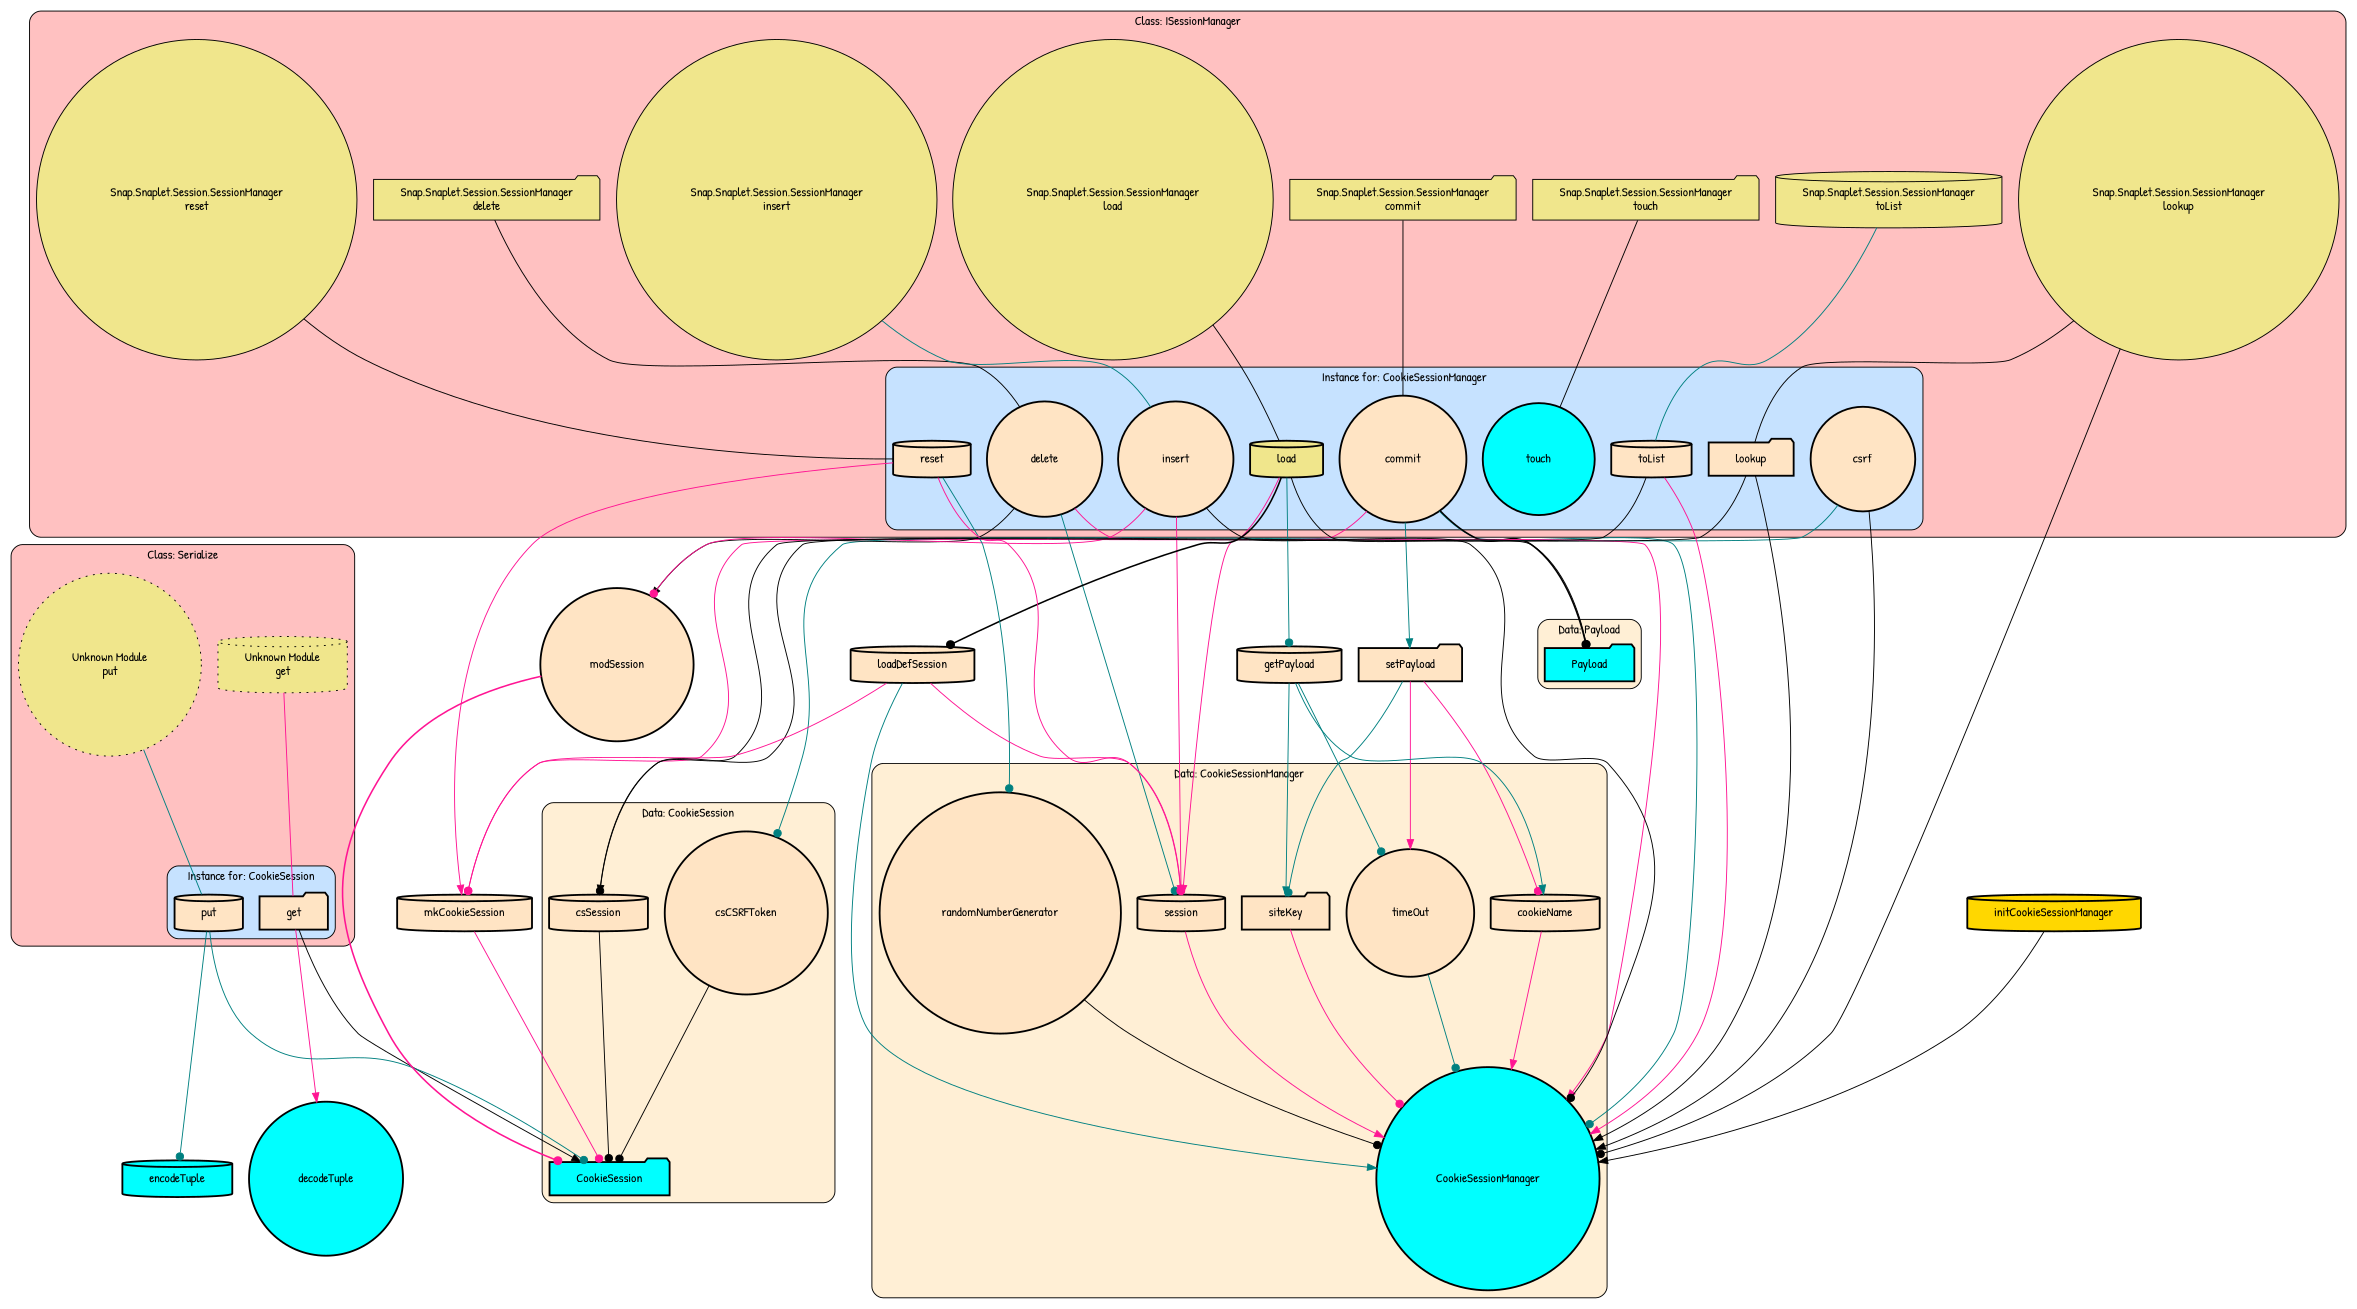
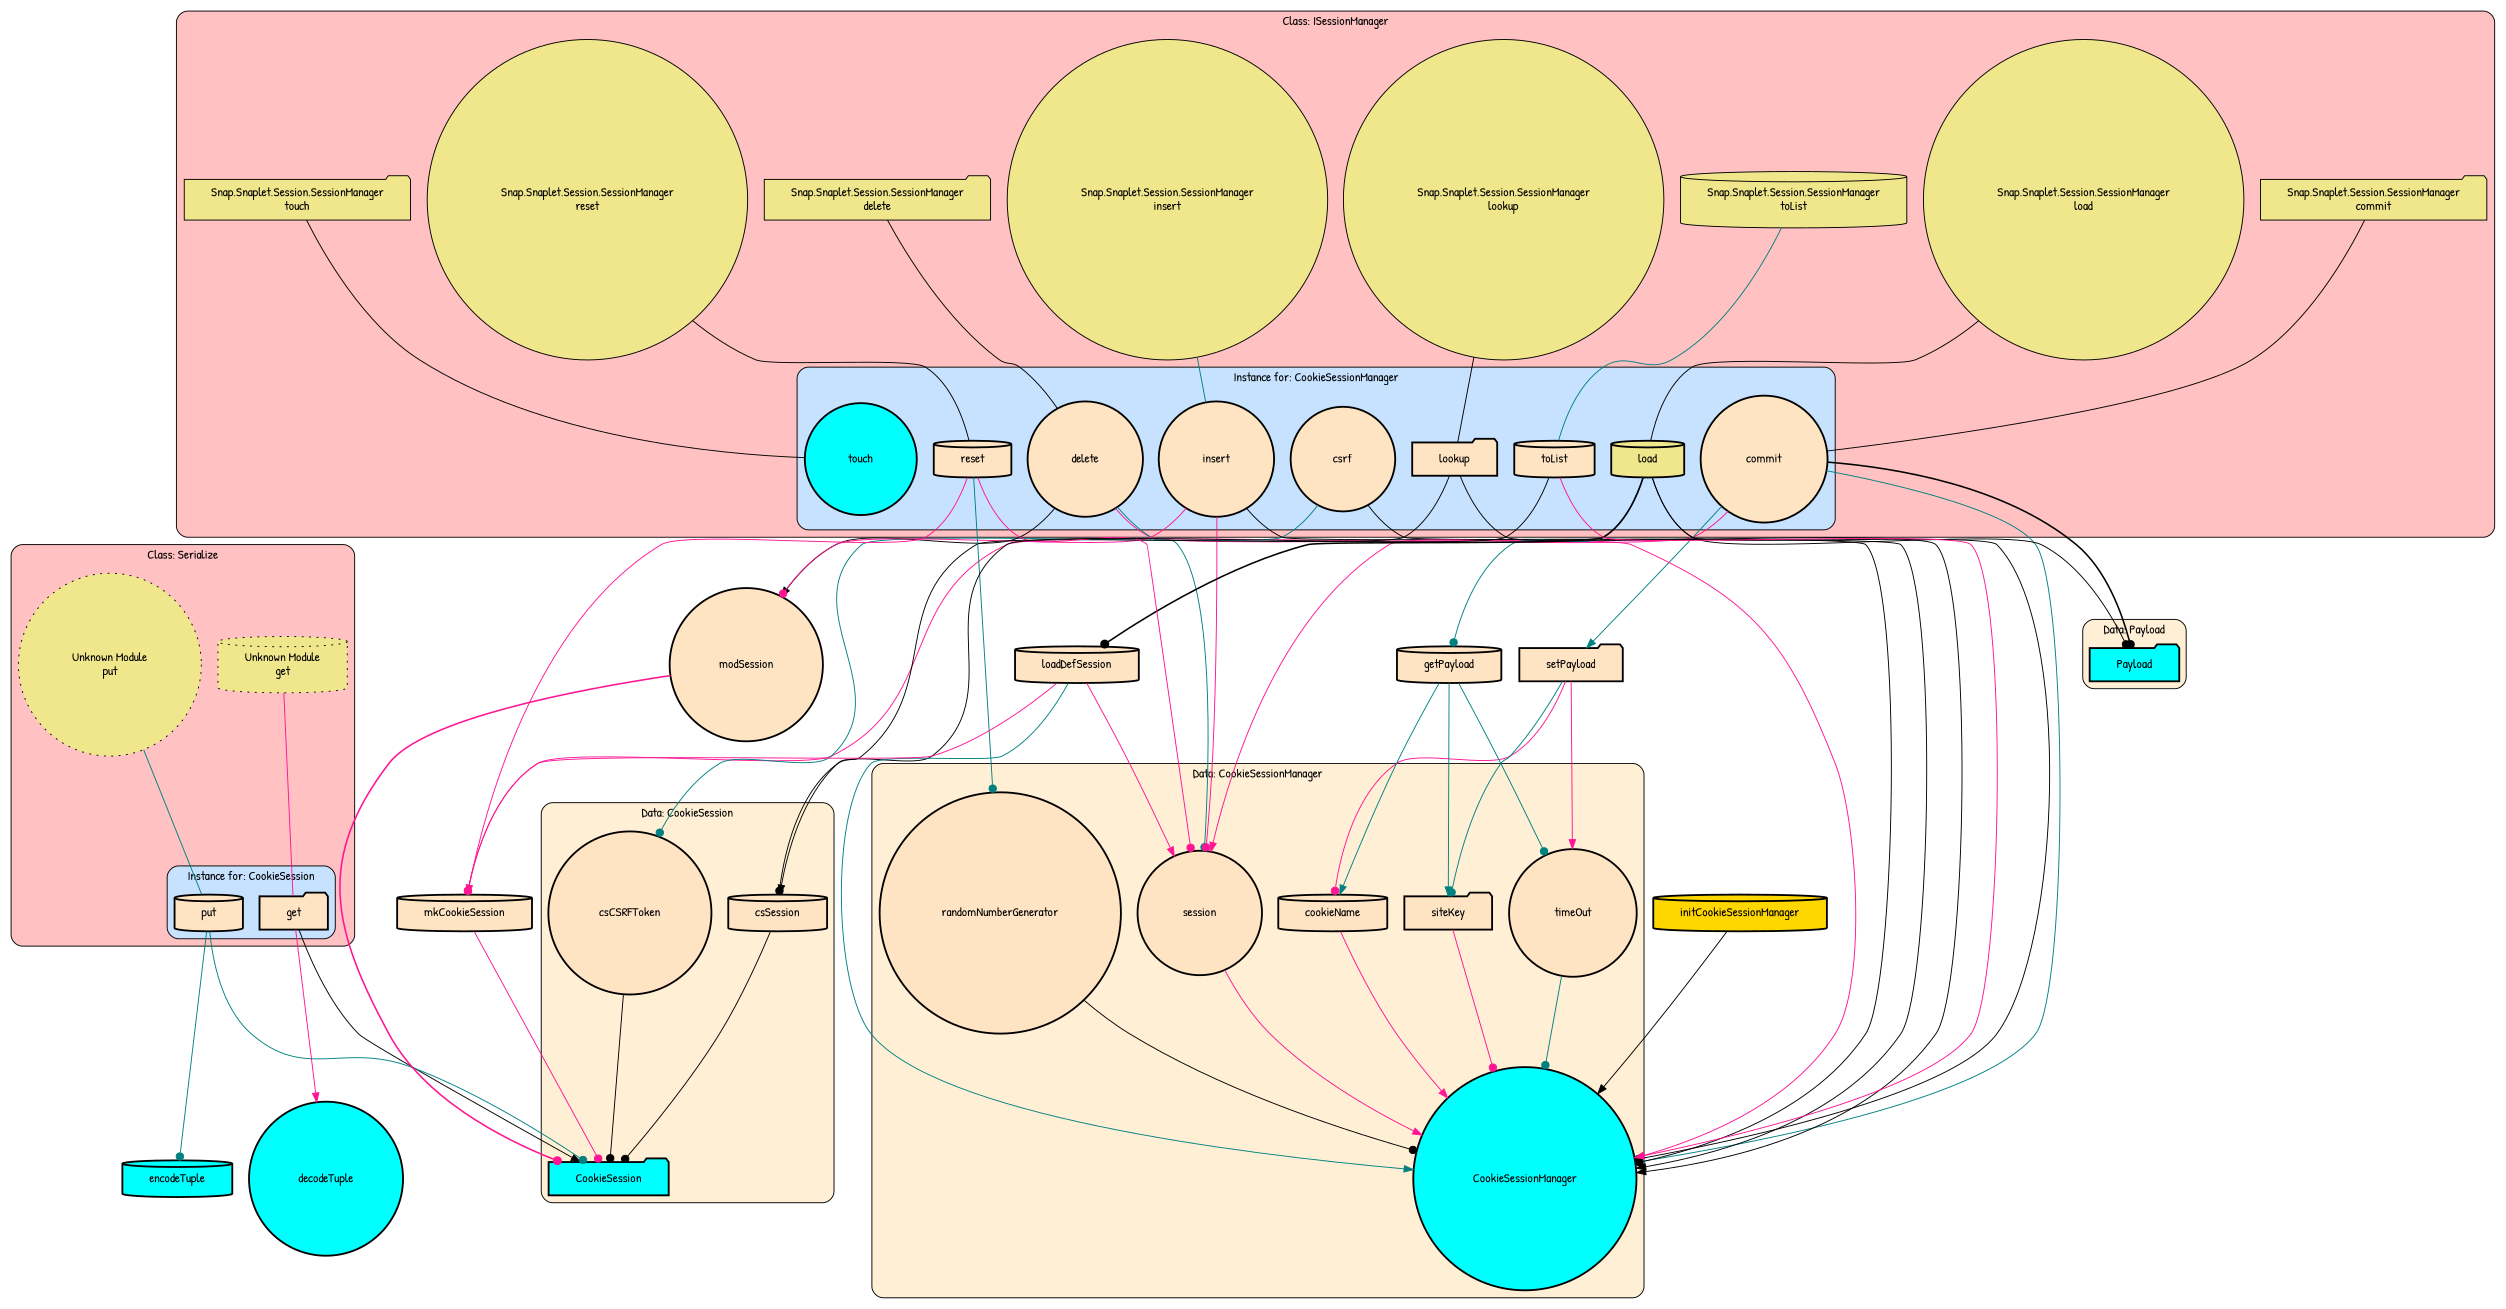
  digraph {
    fontname="Patrick Hand"
    node [fillcolor=bisque fontname="Patrick Hand" margin="0.4,0.1" shape=circle style="filled,bold"]
    edge [arrowhead=dot color=black fontname="Patrick Hand" penwidth=1]
    n1 [label=commit]
    n2 [label=csrf]
    n3 [label=delete]
    n4 [label=insert]
    n5 [fillcolor=khaki label=load shape=cylinder]
    n6 [label=lookup shape=folder]
    n7 [label=reset shape=cylinder]
    n8 [label=toList shape=cylinder]
    n9 [fillcolor=cyan label=touch]
    n10 [fillcolor=khaki label="Snap.Snaplet.Session.SessionManager\ncommit" shape=folder style="filled,solid"]
    n11 [fillcolor=khaki label="Snap.Snaplet.Session.SessionManager\ndelete" shape=folder style="filled,solid"]
    n12 [fillcolor=khaki label="Snap.Snaplet.Session.SessionManager\ninsert" style="filled,solid"]
    n13 [fillcolor=khaki label="Snap.Snaplet.Session.SessionManager\nload" style="filled,solid"]
    n14 [fillcolor=khaki label="Snap.Snaplet.Session.SessionManager\nlookup" style="filled,solid"]
    n15 [fillcolor=khaki label="Snap.Snaplet.Session.SessionManager\nreset" style="filled,solid"]
    n16 [fillcolor=khaki label="Snap.Snaplet.Session.SessionManager\ntoList" shape=cylinder style="filled,solid"]
    n17 [fillcolor=khaki label="Snap.Snaplet.Session.SessionManager\ntouch" shape=folder style="filled,solid"]
    n18 [label=get shape=folder]
    n19 [label=put shape=cylinder]
    n20 [fillcolor=khaki label="Unknown Module\nget" shape=cylinder style="filled,dotted"]
    n21 [fillcolor=khaki label="Unknown Module\nput" style="filled,dotted"]
    n22 [fillcolor=cyan label=CookieSession shape=folder]
    n23 [label=csCSRFToken]
    n24 [label=csSession shape=cylinder]
    n25 [fillcolor=cyan label=CookieSessionManager]
    n26 [label=cookieName shape=cylinder]
    n27 [label=randomNumberGenerator]
-   n28 [label=session shape=cylinder]
+   n28 [label=session]
    n29 [label=siteKey shape=folder]
    n30 [label=timeOut]
    n31 [fillcolor=cyan label=Payload shape=folder]
    n32 [label=mkCookieSession shape=cylinder]
    n33 [label=setPayload shape=folder]
    n34 [label=modSession]
    n35 [label=getPayload shape=cylinder]
    n36 [label=loadDefSession shape=cylinder]
    n37 [fillcolor=cyan label=decodeTuple]
    n38 [fillcolor=cyan label=encodeTuple shape=cylinder]
    n39 [fillcolor=gold label=initCookieSessionManager shape=cylinder]
    subgraph cluster_1 {
      fillcolor=rosybrown1
      label="Class: ISessionManager"
      style="filled,rounded"
      n10
      n11
      n12
      n13
      n14
      n15
      n16
      n17
      subgraph cluster_2 {
        fillcolor=slategray1
        label="Instance for: CookieSessionManager"
        style="filled,rounded"
        n1
        n2
        n3
        n4
        n5
        n6
        n7
        n8
        n9
      }
    }
    subgraph cluster_3 {
      fillcolor=rosybrown1
      label="Class: Serialize"
      style="filled,rounded"
      n20
      n21
      subgraph cluster_4 {
        fillcolor=slategray1
        label="Instance for: CookieSession"
        style="filled,rounded"
        n18
        n19
      }
    }
    subgraph cluster_5 {
      fillcolor=papayawhip
      label="Data: CookieSession"
      style="filled,rounded"
      n22
      n23
      n24
    }
    subgraph cluster_6 {
      fillcolor=papayawhip
      label="Data: CookieSessionManager"
      style="filled,rounded"
      n25
      n26
      n27
      n28
      n29
      n30
    }
    subgraph cluster_7 {
      fillcolor=papayawhip
      label="Data: Payload"
      style="filled,rounded"
      n31
    }
    n1 -> n25 [color=teal]
    n1 -> n31 [penwidth=1.6931471805599454]
    n1 -> n32 [color=deeppink]
    n1 -> n33 [arrowhead=normal color=teal]
    n2 -> n23 [color=teal]
    n2 -> n25 [arrowhead=normal]
    n3 -> n25 [arrowhead=normal color=deeppink]
    n3 -> n28 [color=teal]
    n3 -> n34 [arrowhead=normal]
    n4 -> n25
    n4 -> n28 [color=deeppink]
    n4 -> n34 [color=deeppink]
-   n14 -> n25
+   n5 -> n25
    n5 -> n28 [arrowhead=normal color=deeppink]
    n5 -> n31
    n5 -> n35 [color=teal]
    n5 -> n36 [penwidth=1.6931471805599454]
    n6 -> n24 [arrowhead=normal]
    n6 -> n25 [arrowhead=normal]
    n7 -> n27 [color=teal]
    n7 -> n28 [color=deeppink]
    n7 -> n32 [arrowhead=normal color=deeppink]
    n8 -> n24
    n8 -> n25 [arrowhead=normal color=deeppink]
    n10 -> n1 [dir=none arrowhead=""]
    n11 -> n3 [dir=none arrowhead=""]
    n12 -> n4 [color=teal dir=none arrowhead=""]
    n13 -> n5 [dir=none arrowhead=""]
    n14 -> n6 [dir=none arrowhead=""]
    n15 -> n7 [dir=none arrowhead=""]
    n16 -> n8 [color=teal dir=none arrowhead=""]
    n17 -> n9 [dir=none arrowhead=""]
    n18 -> n22 [arrowhead=normal]
    n18 -> n37 [arrowhead=normal color=deeppink]
    n19 -> n22 [color=teal]
    n19 -> n38 [color=teal]
    n20 -> n18 [color=deeppink dir=none arrowhead=""]
    n21 -> n19 [color=teal dir=none arrowhead=""]
    n23 -> n22 [arrowtail=odot]
    n24 -> n22 [arrowtail=odot]
    n26 -> n25 [arrowhead=normal arrowtail=odot color=deeppink]
    n27 -> n25 [arrowtail=odot]
    n28 -> n25 [arrowhead=normal arrowtail=odot color=deeppink]
    n29 -> n25 [arrowtail=odot color=deeppink]
    n30 -> n25 [arrowtail=odot color=teal]
    n32 -> n22 [color=deeppink]
    n33 -> n26 [color=deeppink]
    n33 -> n29 [color=teal]
    n33 -> n30 [arrowhead=normal color=deeppink]
    n34 -> n22 [color=deeppink penwidth=1.6931471805599454]
    n35 -> n26 [arrowhead=normal color=teal]
    n35 -> n29 [arrowhead=normal color=teal]
    n35 -> n30 [color=teal]
    n36 -> n25 [arrowhead=normal color=teal]
    n36 -> n28 [arrowhead=normal color=deeppink]
    n36 -> n32 [color=deeppink]
    n39 -> n25 [arrowhead=normal]
  }
